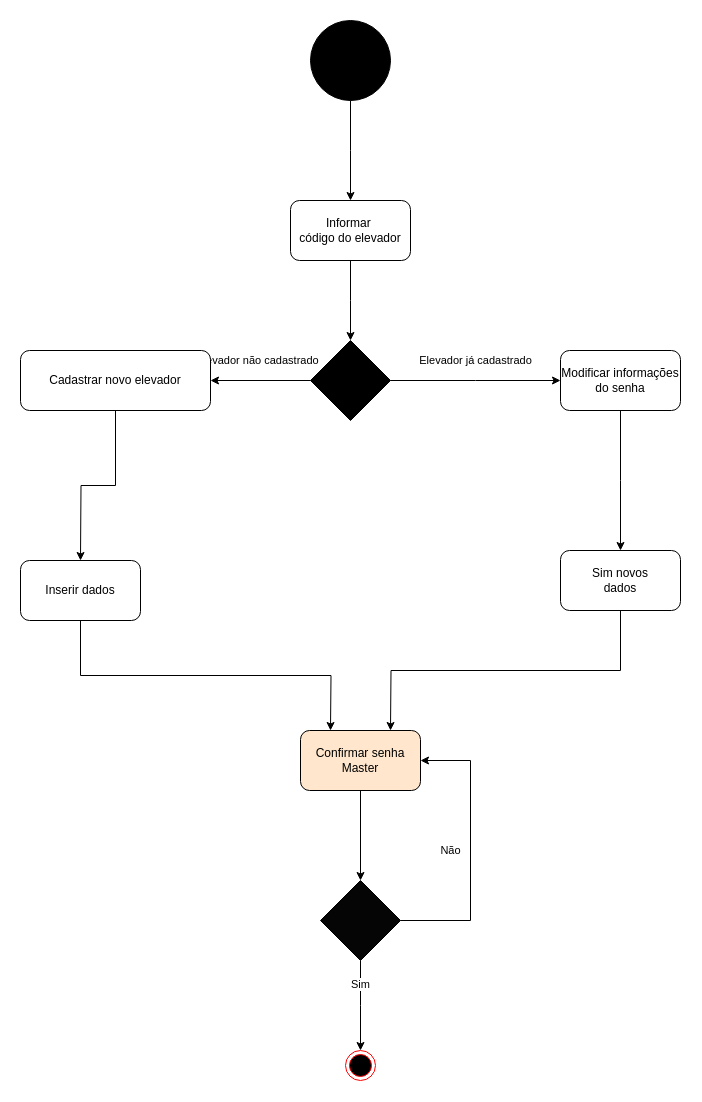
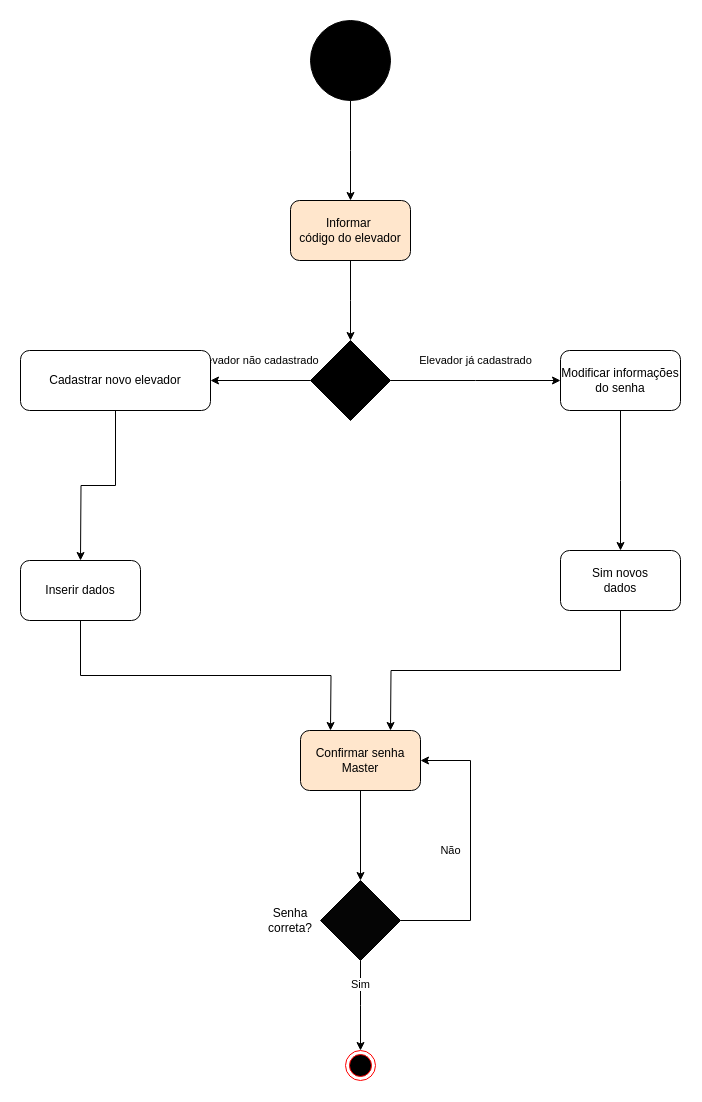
  <mxCell id="0" />
  <mxCell id="1" parent="0" />
  <mxCell id="2" style="edgeStyle=orthogonalEdgeStyle;rounded=0;orthogonalLoop=1;jettySize=auto;html=1;exitX=0.5;exitY=1;exitDx=0;exitDy=0;" edge="1" parent="1" source="3"><mxGeometry relative="1" as="geometry"><mxPoint x="350" y="200" as="targetPoint" /></mxGeometry></mxCell>
  <mxCell id="3" value="" style="ellipse;whiteSpace=wrap;html=1;aspect=fixed;fillColor=#000000;" vertex="1" parent="1"><mxGeometry x="310" y="20" width="80" height="80" as="geometry" /></mxCell>
  <mxCell id="4" style="edgeStyle=orthogonalEdgeStyle;rounded=0;orthogonalLoop=1;jettySize=auto;html=1;" edge="1" parent="1" source="5"><mxGeometry relative="1" as="geometry"><mxPoint x="350" y="340" as="targetPoint" /></mxGeometry></mxCell>
- <mxCell id="5" value="Informar&amp;nbsp;&lt;div&gt;código do elevador&lt;/div&gt;" style="rounded=1;whiteSpace=wrap;html=1;" vertex="1" parent="1"><mxGeometry x="290" y="200" width="120" height="60" as="geometry" /></mxCell>
+ <mxCell id="5" value="Informar&amp;nbsp;&lt;div&gt;código do elevador&lt;/div&gt;" style="rounded=1;whiteSpace=wrap;html=1;fillColor=#ffe6cc;" vertex="1" parent="1"><mxGeometry x="290" y="200" width="120" height="60" as="geometry" /></mxCell>
  <mxCell id="6" value="Elevador já cadastrado" style="edgeStyle=orthogonalEdgeStyle;rounded=0;orthogonalLoop=1;jettySize=auto;html=1;exitX=1;exitY=0.5;exitDx=0;exitDy=0;" edge="1" parent="1" source="8"><mxGeometry x="-0.003" y="20" relative="1" as="geometry"><mxPoint x="560" y="380" as="targetPoint" /><mxPoint x="-20" y="-20" as="offset" /></mxGeometry></mxCell>
  <mxCell id="7" value="Elevador não cadastrado" style="edgeStyle=orthogonalEdgeStyle;rounded=0;orthogonalLoop=1;jettySize=auto;html=1;exitX=0;exitY=0.5;exitDx=0;exitDy=0;entryX=1;entryY=0.5;entryDx=0;entryDy=0;" edge="1" parent="1" source="8" target="12"><mxGeometry x="0.059" y="-20" relative="1" as="geometry"><mxPoint x="160" y="380" as="targetPoint" /><mxPoint as="offset" /></mxGeometry></mxCell>
  <mxCell id="8" value="" style="rhombus;whiteSpace=wrap;html=1;fillColor=#000000;" vertex="1" parent="1"><mxGeometry x="310" y="340" width="80" height="80" as="geometry" /></mxCell>
  <mxCell id="9" style="edgeStyle=orthogonalEdgeStyle;rounded=0;orthogonalLoop=1;jettySize=auto;html=1;exitX=0.5;exitY=1;exitDx=0;exitDy=0;" edge="1" parent="1" source="10"><mxGeometry relative="1" as="geometry"><mxPoint x="620" y="550" as="targetPoint" /></mxGeometry></mxCell>
  <mxCell id="10" value="Modificar informações do senha" style="rounded=1;whiteSpace=wrap;html=1;" vertex="1" parent="1"><mxGeometry x="560" y="350" width="120" height="60" as="geometry" /></mxCell>
  <mxCell id="11" style="edgeStyle=orthogonalEdgeStyle;rounded=0;orthogonalLoop=1;jettySize=auto;html=1;" edge="1" parent="1" source="12"><mxGeometry relative="1" as="geometry"><mxPoint x="80" y="560" as="targetPoint" /></mxGeometry></mxCell>
  <mxCell id="12" value="Cadastrar novo elevador" style="rounded=1;whiteSpace=wrap;html=1;" vertex="1" parent="1"><mxGeometry x="20" y="350" width="190" height="60" as="geometry" /></mxCell>
  <mxCell id="13" style="edgeStyle=orthogonalEdgeStyle;rounded=0;orthogonalLoop=1;jettySize=auto;html=1;exitX=0.5;exitY=1;exitDx=0;exitDy=0;" edge="1" parent="1" source="14"><mxGeometry relative="1" as="geometry"><mxPoint x="330" y="730" as="targetPoint" /></mxGeometry></mxCell>
  <mxCell id="14" value="Inserir dados" style="rounded=1;whiteSpace=wrap;html=1;" vertex="1" parent="1"><mxGeometry x="20" y="560" width="120" height="60" as="geometry" /></mxCell>
  <mxCell id="15" style="edgeStyle=orthogonalEdgeStyle;rounded=0;orthogonalLoop=1;jettySize=auto;html=1;exitX=0.5;exitY=1;exitDx=0;exitDy=0;" edge="1" parent="1" source="16"><mxGeometry relative="1" as="geometry"><mxPoint x="390" y="730" as="targetPoint" /></mxGeometry></mxCell>
  <mxCell id="16" value="Sim novos&lt;div&gt;dados&lt;/div&gt;" style="rounded=1;whiteSpace=wrap;html=1;" vertex="1" parent="1"><mxGeometry x="560" y="550" width="120" height="60" as="geometry" /></mxCell>
  <mxCell id="17" style="edgeStyle=orthogonalEdgeStyle;rounded=0;orthogonalLoop=1;jettySize=auto;html=1;entryX=0.5;entryY=0;entryDx=0;entryDy=0;" edge="1" parent="1" source="18" target="21"><mxGeometry relative="1" as="geometry" /></mxCell>
  <mxCell id="18" value="Confirmar senha&lt;div&gt;Master&lt;/div&gt;" style="rounded=1;whiteSpace=wrap;html=1;fillColor=#ffe6cc;" vertex="1" parent="1"><mxGeometry x="300" y="730" width="120" height="60" as="geometry" /></mxCell>
  <mxCell id="19" value="Sim" style="edgeStyle=orthogonalEdgeStyle;rounded=0;orthogonalLoop=1;jettySize=auto;html=1;" edge="1" parent="1" source="21"><mxGeometry x="0.005" y="20" relative="1" as="geometry"><mxPoint x="360" y="1050" as="targetPoint" /><mxPoint y="-1" as="offset" /></mxGeometry></mxCell>
  <mxCell id="20" value="Não" style="edgeStyle=orthogonalEdgeStyle;rounded=0;orthogonalLoop=1;jettySize=auto;html=1;entryX=1;entryY=0.5;entryDx=0;entryDy=0;exitX=1;exitY=0.5;exitDx=0;exitDy=0;" edge="1" parent="1" source="21" target="18"><mxGeometry y="20" relative="1" as="geometry"><Array as="points"><mxPoint x="470" y="920" /><mxPoint x="470" y="760" /></Array><mxPoint as="offset" /></mxGeometry></mxCell>
  <mxCell id="21" value="" style="rhombus;whiteSpace=wrap;html=1;fillColor=#050505;" vertex="1" parent="1"><mxGeometry x="320" y="880" width="80" height="80" as="geometry" /></mxCell>
+ <mxCell id="22" value="Senha correta?" style="text;html=1;align=center;verticalAlign=middle;whiteSpace=wrap;rounded=0;" vertex="1" parent="1"><mxGeometry x="260" y="905" width="60" height="30" as="geometry" /></mxCell>
  <mxCell id="23" value="" style="ellipse;html=1;shape=endState;fillColor=#000000;strokeColor=#ff0000;" vertex="1" parent="1"><mxGeometry x="345" y="1050" width="30" height="30" as="geometry" /></mxCell>
